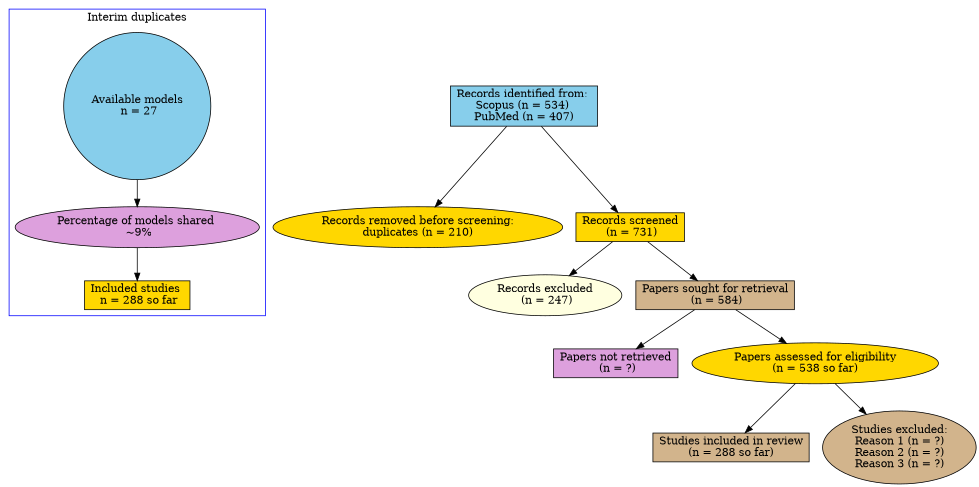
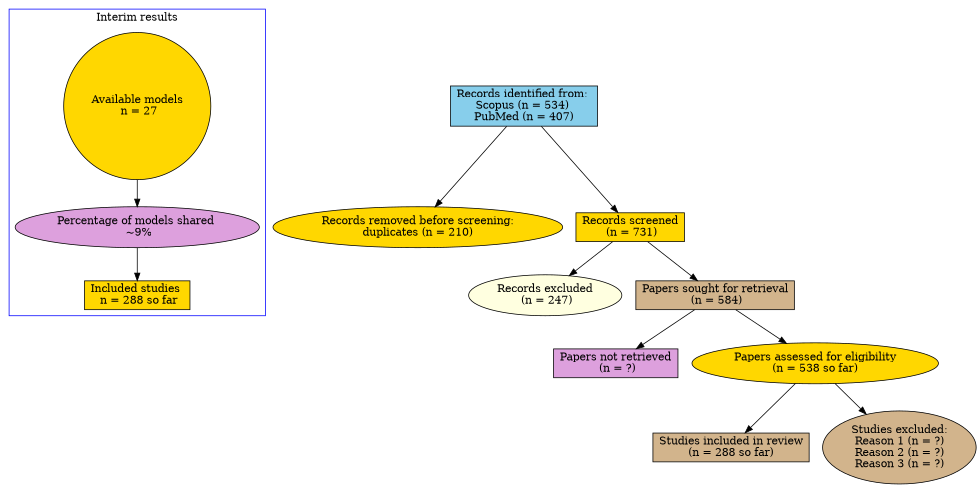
  digraph {
    fontsize=14
    node [fillcolor=gold shape=box style=filled]
-   n1 [fillcolor=skyblue label="Available models\n n = 27" shape=circle]
+   n1 [label="Available models\n n = 27" shape=circle]
    n2 [fillcolor=plum label="Percentage of models shared \n ~9%" shape=ellipse]
    n3 [label="Included studies \n n = 288 so far"]
    n4 [fillcolor=skyblue label="Records identified from: \nScopus (n = 534) \nPubMed (n = 407)"]
    n5 [label="Records removed before screening:\nduplicates (n = 210)" shape=ellipse]
    n6 [label="Records screened\n (n = 731)"]
    n7 [fillcolor=lightyellow label="Records excluded\n (n = 247)" shape=ellipse]
    n8 [fillcolor=tan label="Papers sought for retrieval\n (n = 584)"]
    n9 [fillcolor=plum label="Papers not retrieved\n (n = ?)"]
    n10 [label="Papers assessed for eligibility\n(n = 538 so far)" shape=ellipse]
    n11 [fillcolor=tan label="Studies included in review\n(n = 288 so far)"]
    n12 [fillcolor=tan label="Studies excluded:\nReason 1 (n = ?)\nReason 2 (n = ?)\nReason 3 (n = ?)" shape=ellipse]
    subgraph cluster_1 {
      color=blue
-     label="Interim duplicates"
+     label="Interim results"
      n1
      n2
      n3
    }
    n1 -> n2
    n2 -> n3
    n4 -> n5
    n4 -> n6
    n6 -> n7
    n6 -> n8
    n8 -> n9
    n8 -> n10
    n10 -> n11
    n10 -> n12
  }
